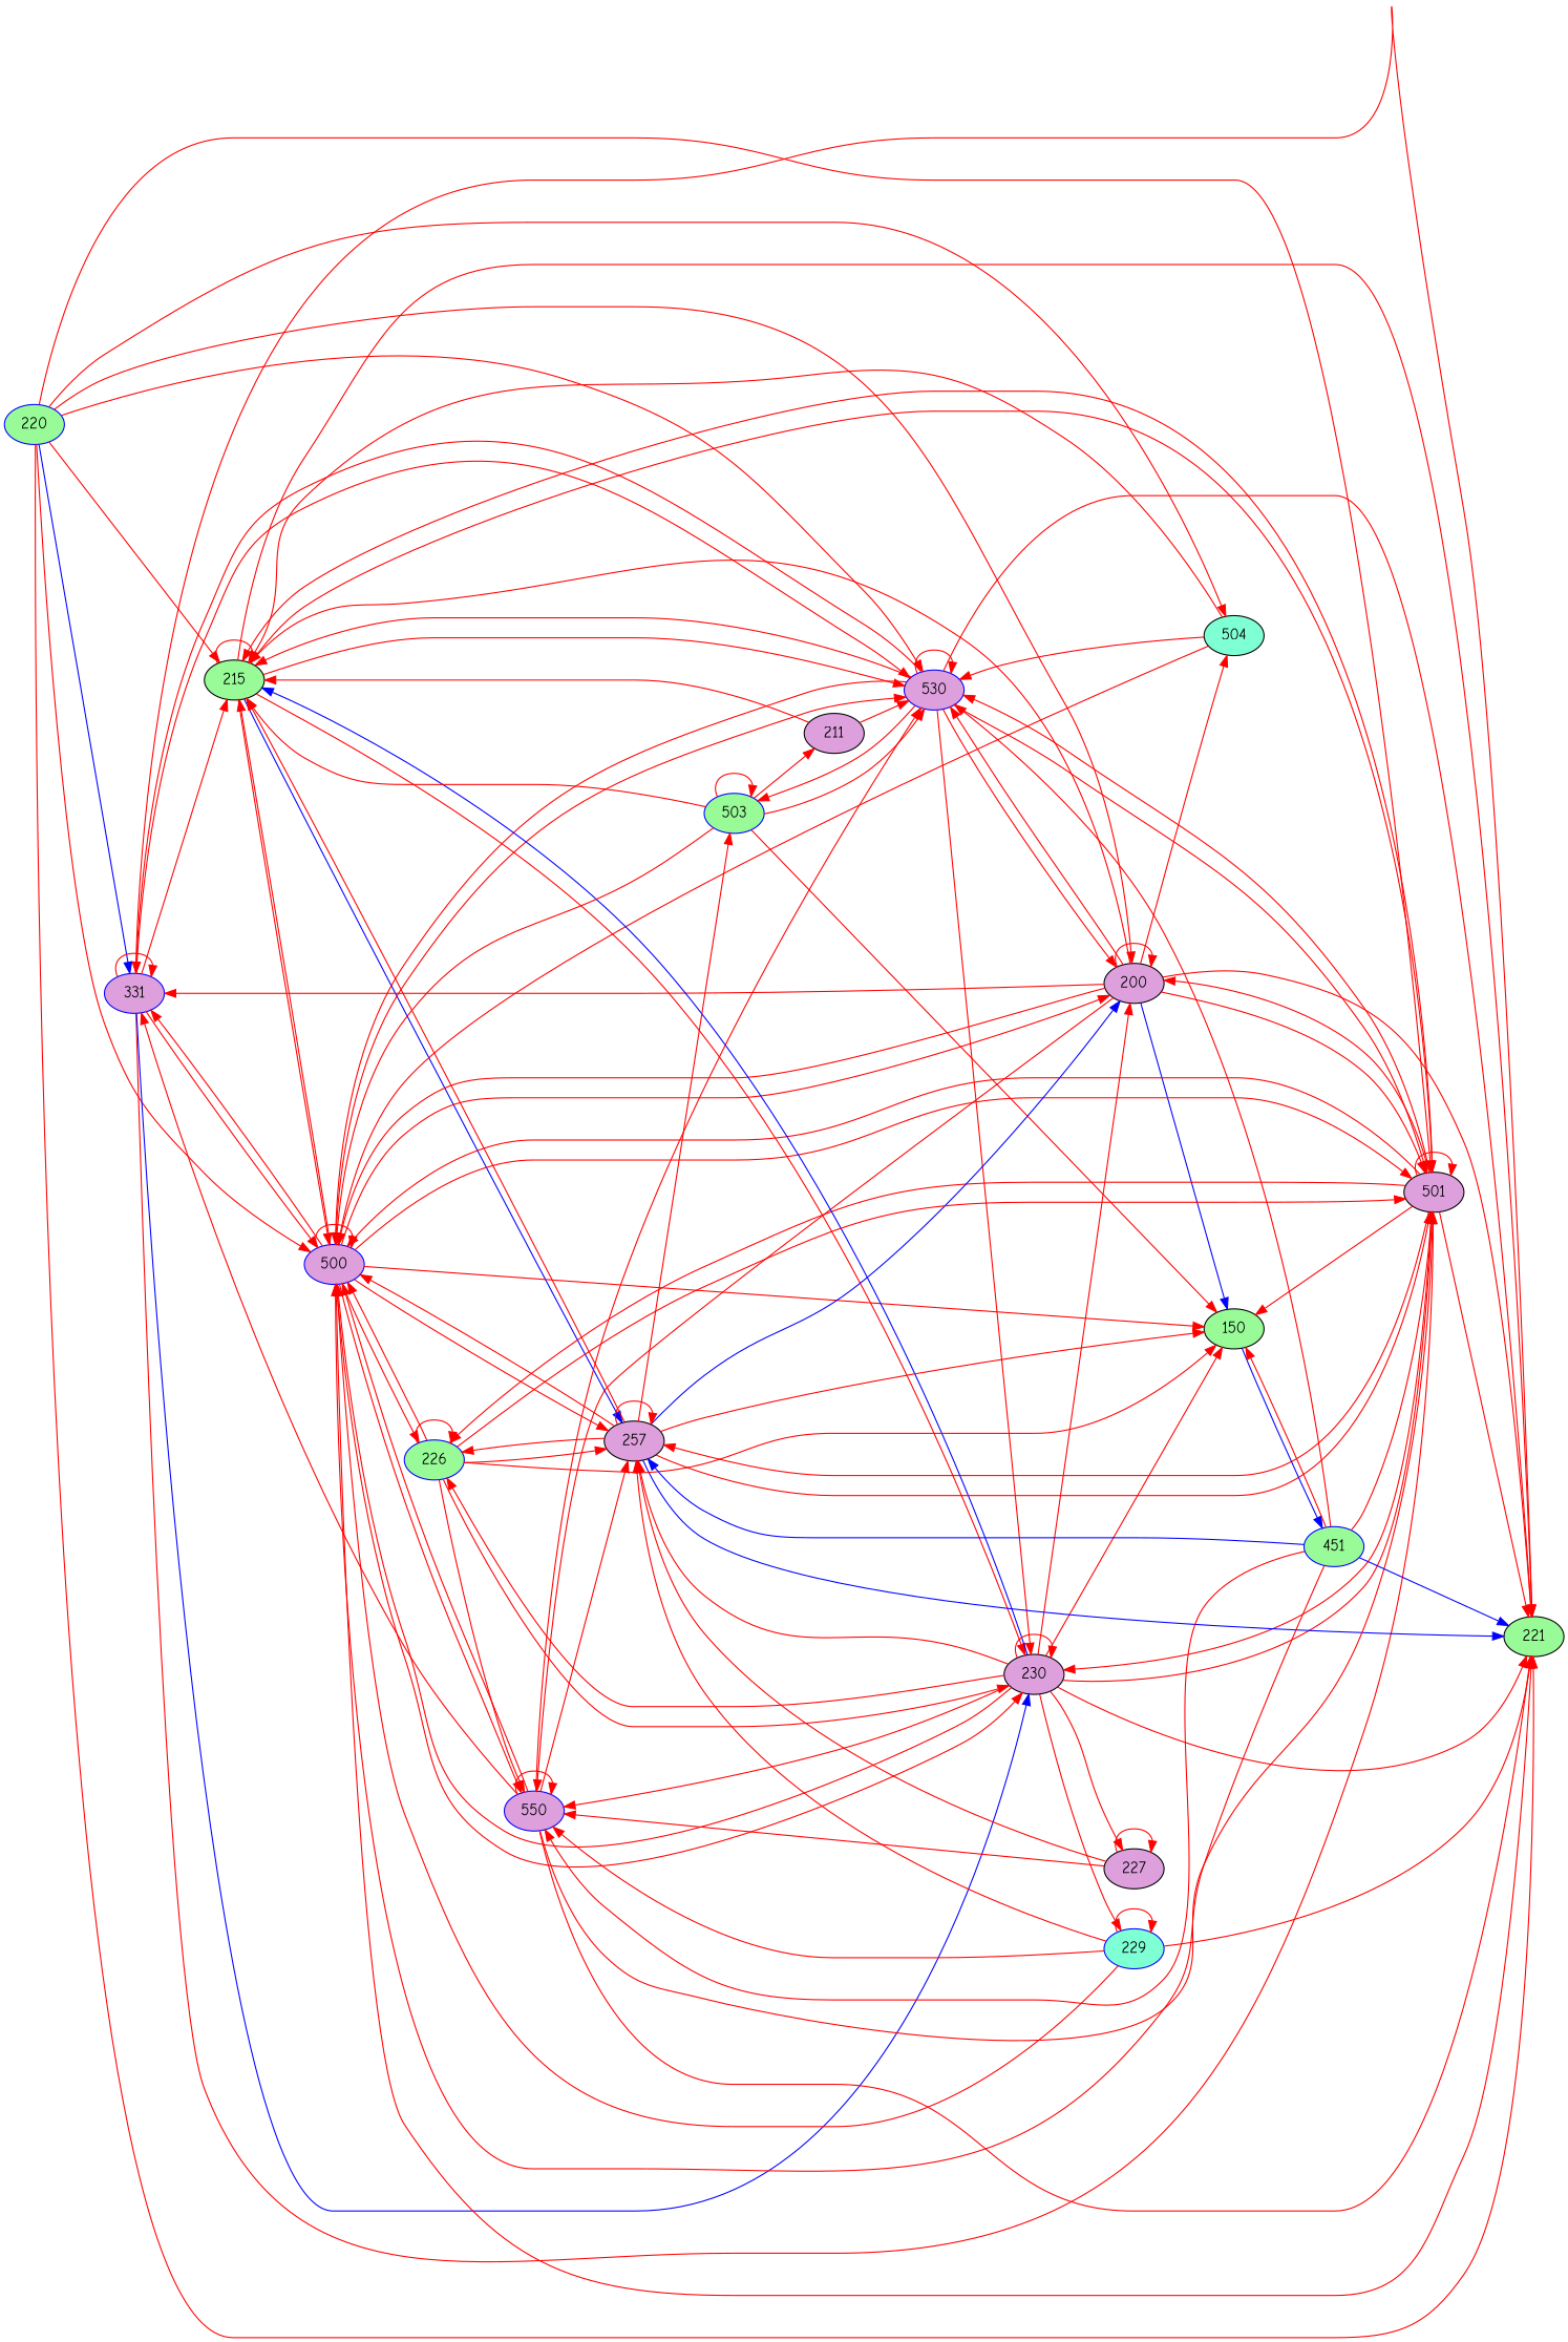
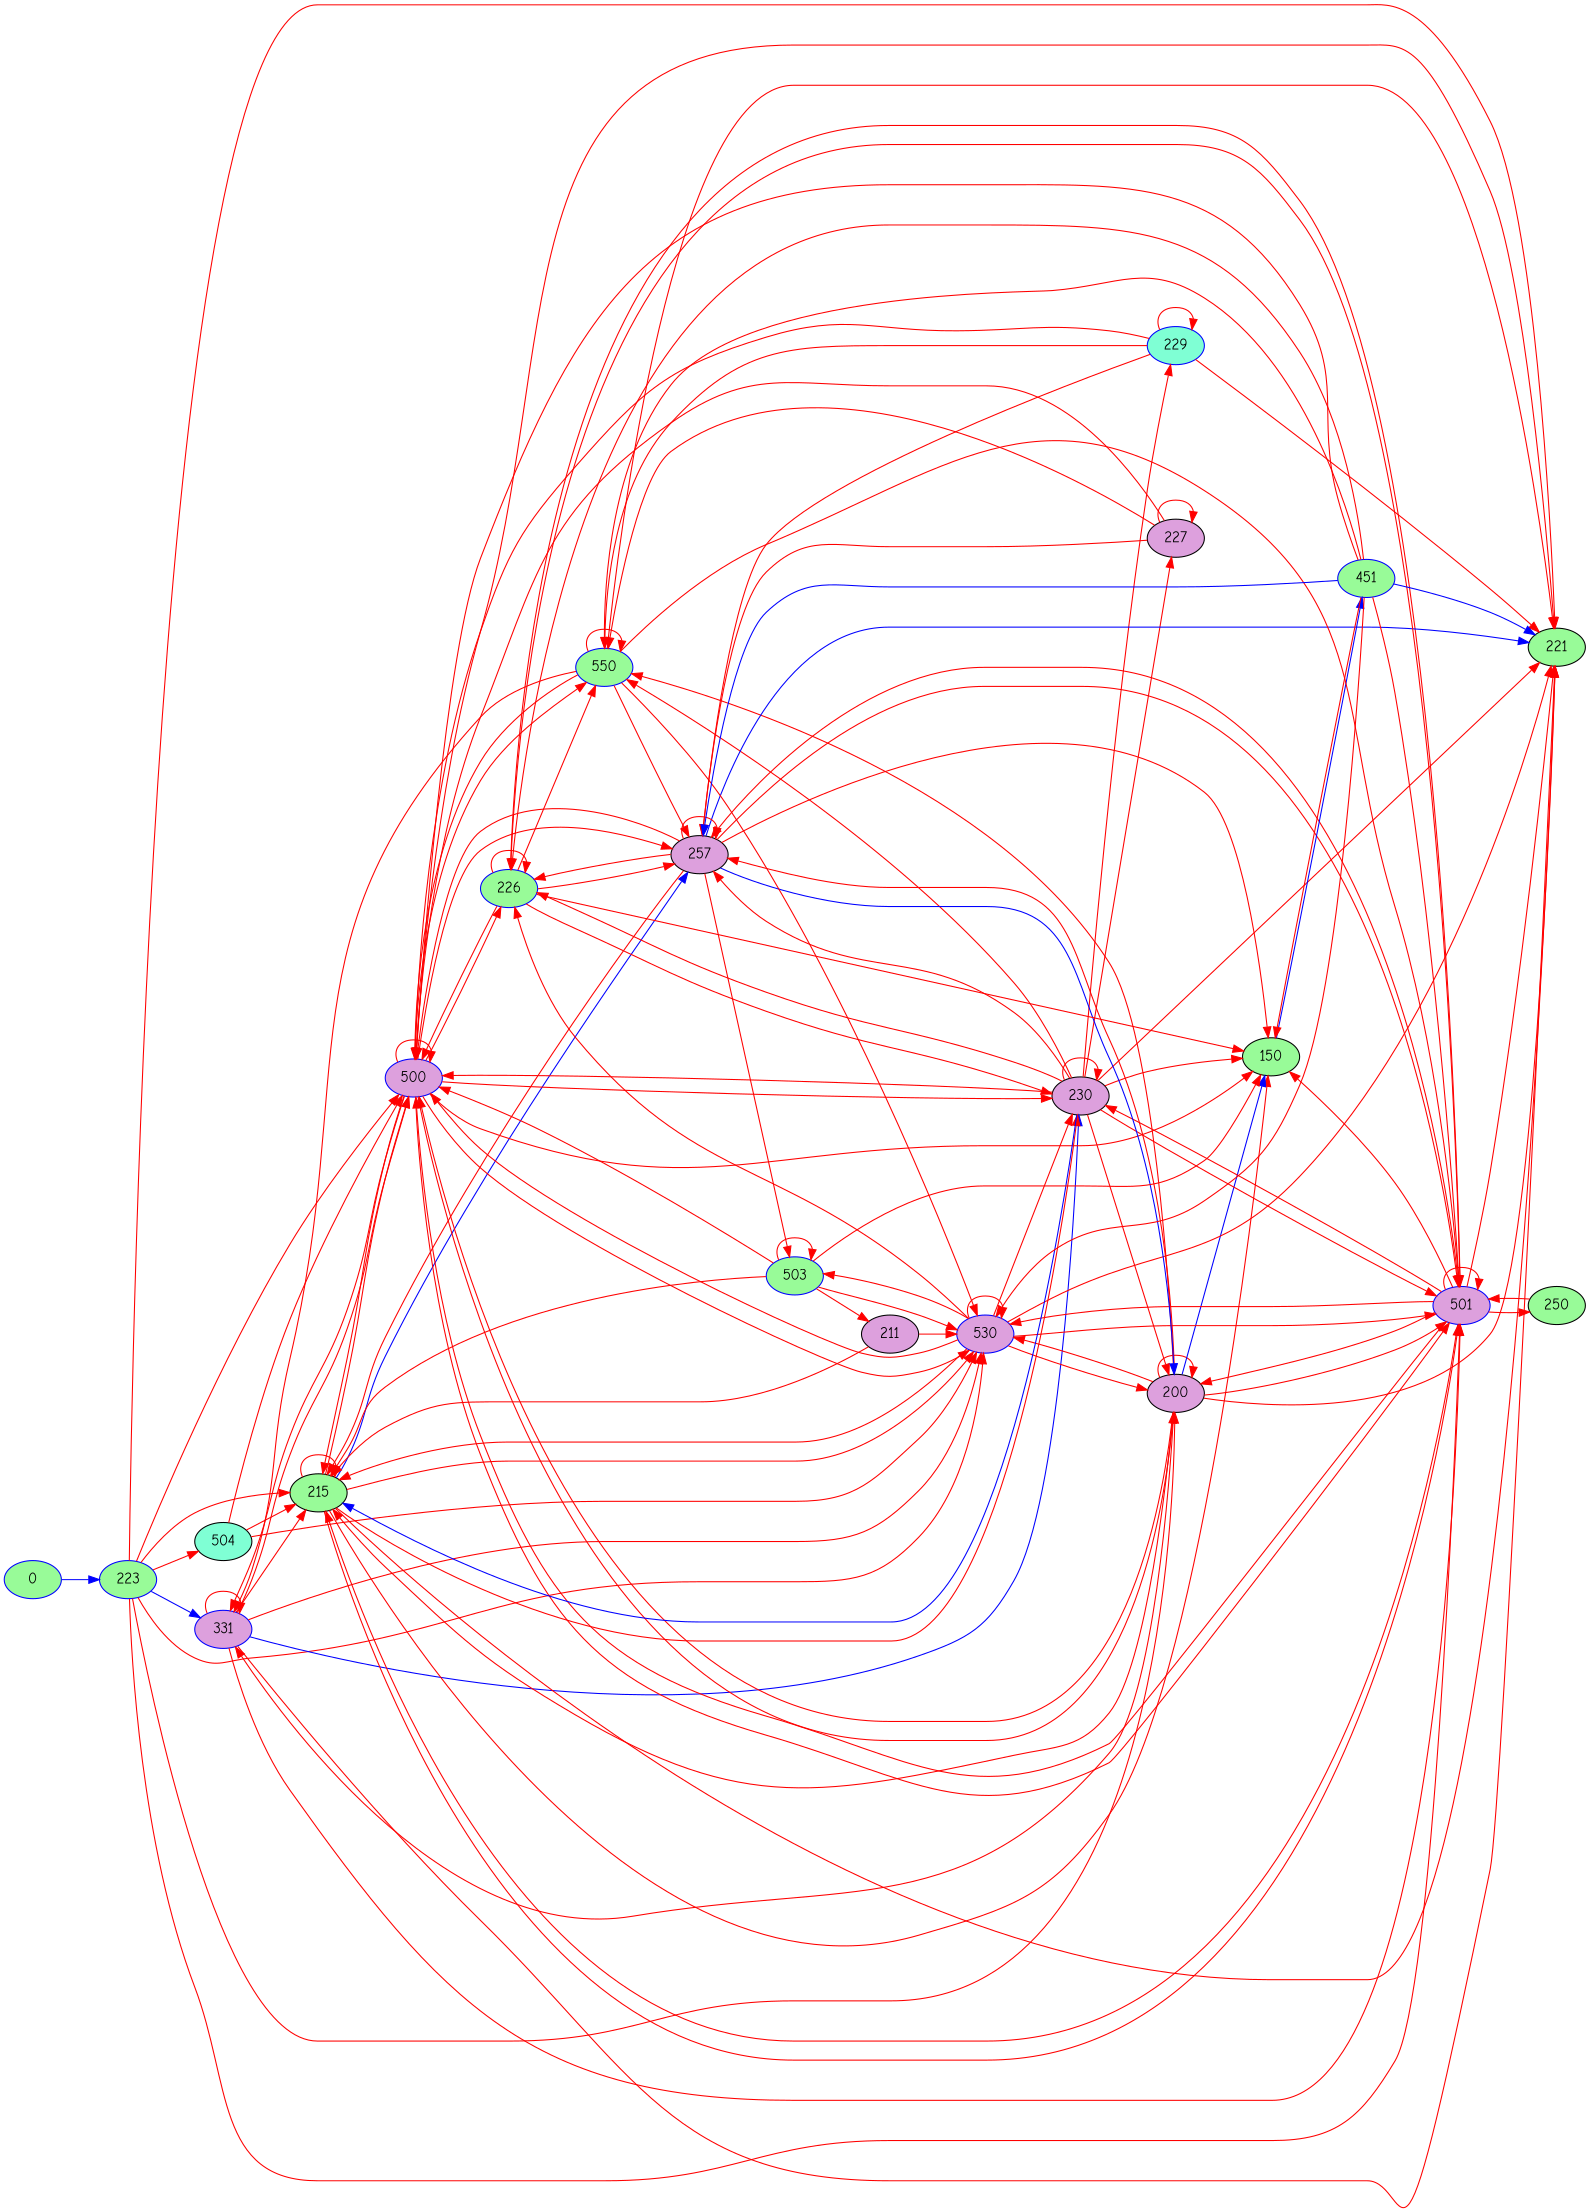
  digraph {
    fontname="Comic Neue"
    rankdir=LR
    node [color=black fillcolor=palegreen fontname="Comic Neue" style=filled]
    edge [color=red fontname="Comic Neue"]
-   220 [color=blue]
+   0 [color=blue]
+   220 [color=blue label=223]
    331 [color=blue fillcolor=plum]
    215
    200 [fillcolor=plum]
    221
    500 [color=blue fillcolor=plum]
    530 [color=blue fillcolor=plum]
-   501 [fillcolor=plum]
+   501 [color=blue fillcolor=plum]
    504 [fillcolor=aquamarine]
    230 [fillcolor=plum]
    257 [fillcolor=plum]
    150
-   550 [color=blue fillcolor=plum]
+   550 [color=blue]
    226 [color=blue]
    503 [color=blue]
+   250
    229 [color=blue fillcolor=aquamarine]
    227 [fillcolor=plum]
    451 [color=blue]
    211 [fillcolor=plum]
+   0 -> 220 [color=blue]
    220 -> 331 [color=blue]
    220 -> 215
    220 -> 200
    220 -> 221
    220 -> 500
    220 -> 530
    220 -> 501
    220 -> 504
    331 -> 331
    331 -> 215
    331 -> 221
    331 -> 500
    331 -> 530
    331 -> 501
    331 -> 230 [color=blue]
    215 -> 215
    215 -> 221
    215 -> 500
    215 -> 530
    215 -> 501
    215 -> 230
    215 -> 257 [color=blue]
+   215 -> 150
    200 -> 331
    200 -> 215
    200 -> 200
    200 -> 221
    200 -> 500
    200 -> 530
    200 -> 501
-   200 -> 504
+   200 -> 257
    200 -> 150 [color=blue]
    200 -> 550
    500 -> 331
    500 -> 215
    500 -> 200
    500 -> 221
    500 -> 500
    500 -> 530
    500 -> 501
    500 -> 230
    500 -> 257
    500 -> 150
    500 -> 550
    500 -> 226
-   530 -> 331
+   530 -> 226
    530 -> 215
    530 -> 200
    530 -> 221
    530 -> 500
    530 -> 530
    530 -> 501
    530 -> 230
    530 -> 503
    501 -> 215
    501 -> 200
    501 -> 221
    501 -> 500
    501 -> 530
    501 -> 501
    501 -> 230
    501 -> 257
    501 -> 150
    501 -> 226
+   501 -> 250
    504 -> 215
    504 -> 500
    504 -> 530
    230 -> 215 [color=blue]
    230 -> 200
    230 -> 221
    230 -> 500
    230 -> 501
    230 -> 230
    230 -> 257
    230 -> 150
    230 -> 550
    230 -> 226
    230 -> 229
    230 -> 227
    257 -> 215
    257 -> 200 [color=blue]
    257 -> 221 [color=blue]
    257 -> 500
    257 -> 501
    257 -> 257
    257 -> 150
    257 -> 226
    257 -> 503
    150 -> 451 [color=blue]
    550 -> 331
    550 -> 221
    550 -> 500
    550 -> 530
    550 -> 501
    550 -> 257
    550 -> 550
    226 -> 500
    226 -> 501
    226 -> 230
    226 -> 257
    226 -> 150
    226 -> 550
    226 -> 226
    503 -> 215
    503 -> 500
    503 -> 530
    503 -> 150
    503 -> 503
    503 -> 211
+   250 -> 501
    229 -> 221
    229 -> 500
    229 -> 257
    229 -> 550
    229 -> 229
+   227 -> 500
    227 -> 257
    227 -> 550
    227 -> 227
    451 -> 221 [color=blue]
    451 -> 500
    451 -> 530
    451 -> 501
    451 -> 257 [color=blue]
    451 -> 150
    451 -> 550
+   451 -> 226
    211 -> 215
    211 -> 530
  }
